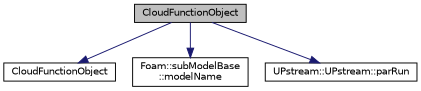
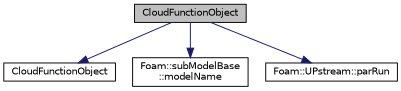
  digraph {
    rankdir=TB
    node [color=black fontname=Helvetica fontsize=10 shape=record]
    edge [color=midnightblue fontname=Helvetica fontsize=10 labelfontname=Helvetica labelfontsize=10 style=solid]
    n1 [fillcolor=grey75 fontcolor=black height=0.2 label=CloudFunctionObject style=filled width=0.4]
    n2 [height=0.2 label=CloudFunctionObject width=0.4]
    n3 [height=0.2 label="Foam::subModelBase\l::modelName" width=0.4]
-   n4 [height=0.2 label="UPstream::UPstream::parRun" width=0.4]
+   n4 [height=0.2 label="Foam::UPstream::parRun" width=0.4]
    n1 -> n2
    n1 -> n3
    n1 -> n4
  }
